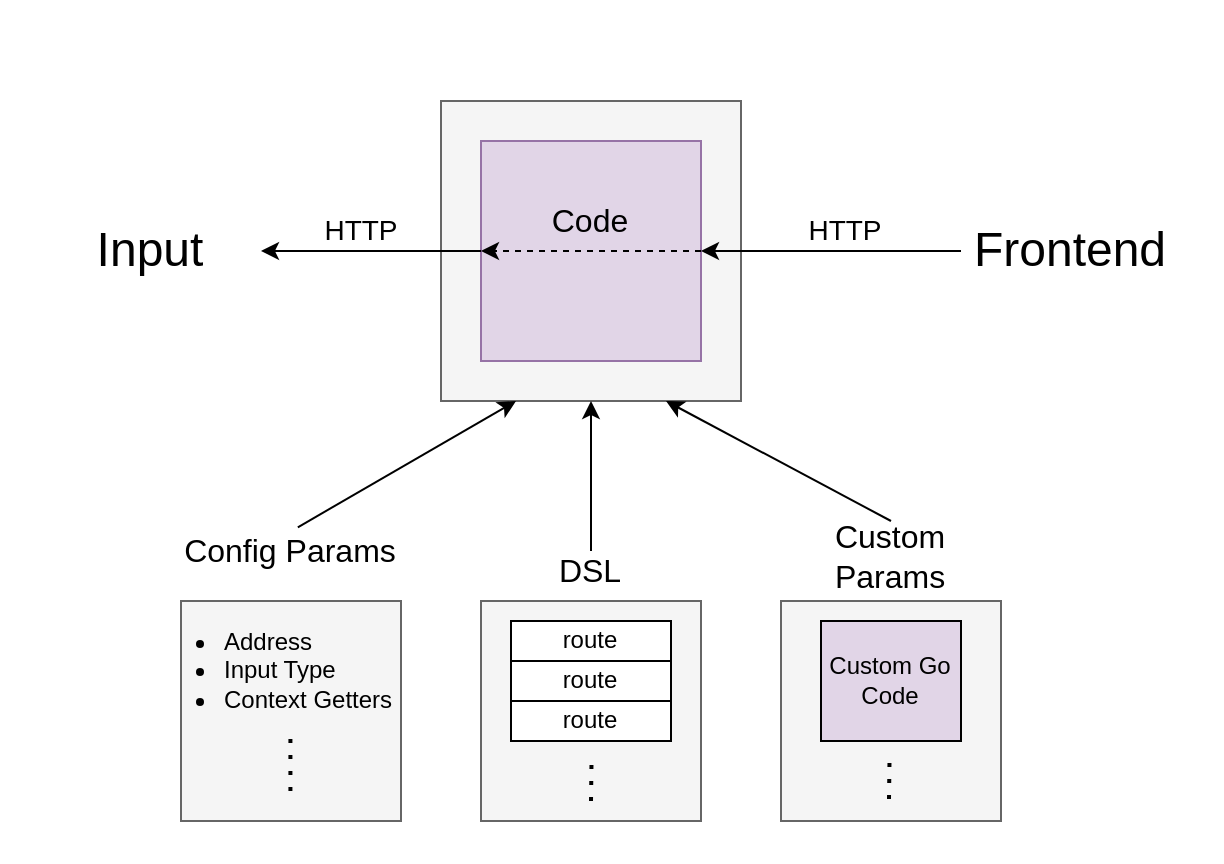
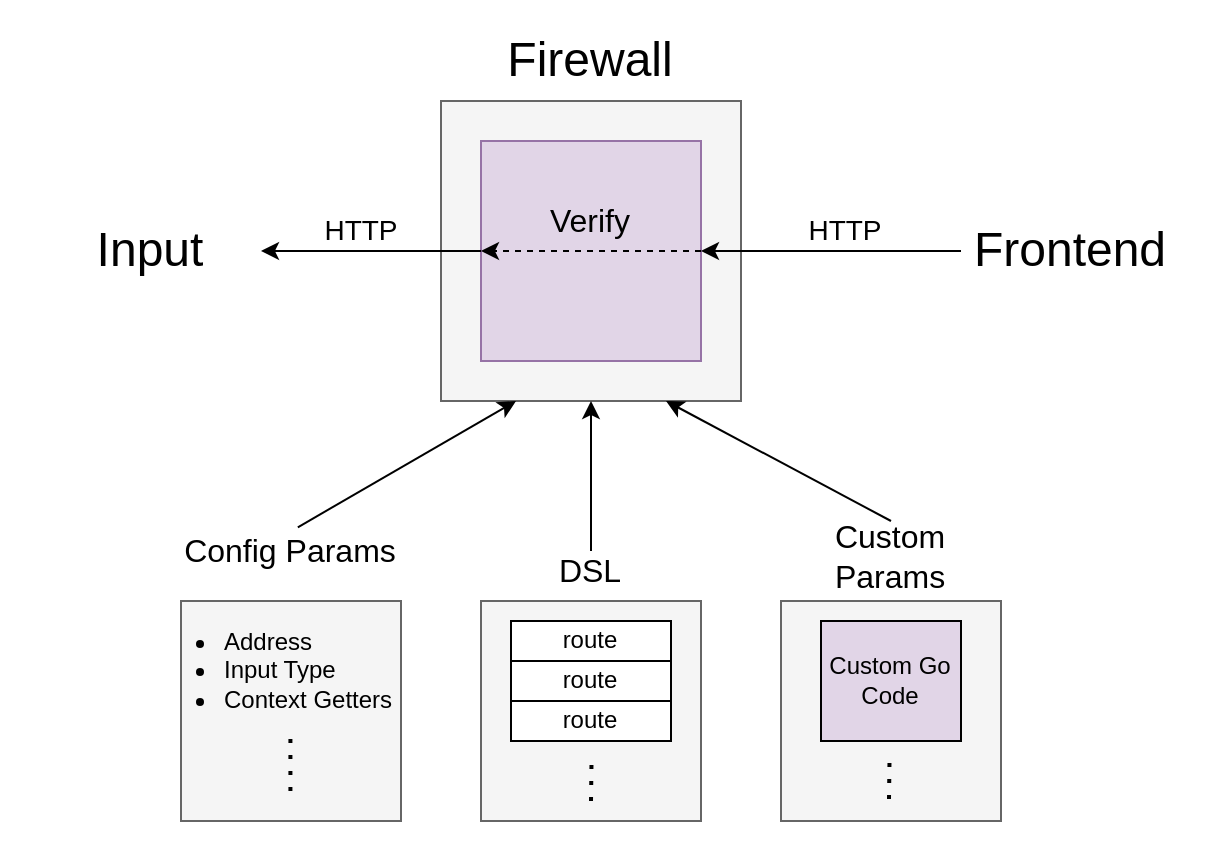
  <mxCell id="0" />
  <mxCell id="1" parent="0" />
  <mxCell id="2" value="" style="rounded=0;whiteSpace=wrap;html=1;fillColor=#f5f5f5;strokeColor=#666666;fontColor=#333333;" vertex="1" parent="1"><mxGeometry x="220" y="50" width="150" height="150" as="geometry" /></mxCell>
+ <mxCell id="3" value="&lt;font style=&quot;font-size: 24px&quot;&gt;Firewall&lt;/font&gt;" style="text;html=1;strokeColor=none;fillColor=none;align=center;verticalAlign=middle;whiteSpace=wrap;rounded=0;" vertex="1" parent="1"><mxGeometry x="220" y="20" width="150" height="20" as="geometry" /></mxCell>
  <mxCell id="4" value="" style="rounded=0;whiteSpace=wrap;html=1;fillColor=#e1d5e7;strokeColor=#9673a6;" vertex="1" parent="1"><mxGeometry x="240" y="70" width="110" height="110" as="geometry" /></mxCell>
- <mxCell id="5" value="&lt;font style=&quot;font-size: 16px&quot;&gt;Code&lt;/font&gt;" style="text;html=1;strokeColor=none;fillColor=none;align=center;verticalAlign=middle;whiteSpace=wrap;rounded=0;" vertex="1" parent="1"><mxGeometry x="220" y="100" width="150" height="20" as="geometry" /></mxCell>
+ <mxCell id="5" value="&lt;font style=&quot;font-size: 16px&quot;&gt;Verify&lt;/font&gt;" style="text;html=1;strokeColor=none;fillColor=none;align=center;verticalAlign=middle;whiteSpace=wrap;rounded=0;" vertex="1" parent="1"><mxGeometry x="220" y="100" width="150" height="20" as="geometry" /></mxCell>
  <mxCell id="6" value="&lt;font style=&quot;font-size: 24px&quot;&gt;Frontend&lt;/font&gt;" style="text;html=1;strokeColor=none;fillColor=none;align=center;verticalAlign=middle;whiteSpace=wrap;rounded=0;" vertex="1" parent="1"><mxGeometry x="480" y="107.5" width="110" height="35" as="geometry" /></mxCell>
  <mxCell id="7" value="&lt;font style=&quot;font-size: 24px&quot;&gt;Input&lt;/font&gt;" style="text;html=1;strokeColor=none;fillColor=none;align=center;verticalAlign=middle;whiteSpace=wrap;rounded=0;" vertex="1" parent="1"><mxGeometry x="20" y="115" width="110" height="20" as="geometry" /></mxCell>
  <mxCell id="8" value="" style="endArrow=classic;html=1;exitX=0;exitY=0.5;exitDx=0;exitDy=0;" edge="1" parent="1" source="6" target="4"><mxGeometry width="50" height="50" relative="1" as="geometry"><mxPoint x="478" y="126" as="sourcePoint" /><mxPoint x="360" y="90" as="targetPoint" /></mxGeometry></mxCell>
  <mxCell id="9" value="&lt;font style=&quot;font-size: 14px&quot;&gt;HTTP&lt;/font&gt;" style="edgeLabel;html=1;align=center;verticalAlign=middle;resizable=0;points=[];" vertex="1" connectable="0" parent="8"><mxGeometry x="0.294" y="-1" relative="1" as="geometry"><mxPoint x="25" y="-10" as="offset" /></mxGeometry></mxCell>
  <mxCell id="10" value="" style="endArrow=classic;html=1;entryX=0;entryY=0.5;entryDx=0;entryDy=0;exitX=1;exitY=0.5;exitDx=0;exitDy=0;dashed=1;" edge="1" parent="1" source="4" target="4"><mxGeometry width="50" height="50" relative="1" as="geometry"><mxPoint x="180" y="220" as="sourcePoint" /><mxPoint x="230" y="170" as="targetPoint" /></mxGeometry></mxCell>
  <mxCell id="11" value="" style="endArrow=classic;html=1;entryX=1;entryY=0.5;entryDx=0;entryDy=0;exitX=0;exitY=0.5;exitDx=0;exitDy=0;" edge="1" parent="1" source="4" target="7"><mxGeometry width="50" height="50" relative="1" as="geometry"><mxPoint x="180" y="220" as="sourcePoint" /><mxPoint x="230" y="170" as="targetPoint" /></mxGeometry></mxCell>
  <mxCell id="12" value="&lt;font style=&quot;font-size: 14px&quot;&gt;HTTP&lt;/font&gt;" style="edgeLabel;html=1;align=center;verticalAlign=middle;resizable=0;points=[];" vertex="1" connectable="0" parent="11"><mxGeometry x="0.497" y="-2" relative="1" as="geometry"><mxPoint x="21" y="-9" as="offset" /></mxGeometry></mxCell>
  <mxCell id="13" value="" style="rounded=0;whiteSpace=wrap;html=1;fillColor=#f5f5f5;strokeColor=#666666;fontColor=#333333;" vertex="1" parent="1"><mxGeometry x="90" y="300" width="110" height="110" as="geometry" /></mxCell>
  <mxCell id="14" value="" style="rounded=0;whiteSpace=wrap;html=1;fillColor=#f5f5f5;strokeColor=#666666;fontColor=#333333;" vertex="1" parent="1"><mxGeometry x="240" y="300" width="110" height="110" as="geometry" /></mxCell>
  <mxCell id="15" value="" style="rounded=0;whiteSpace=wrap;html=1;fillColor=#f5f5f5;strokeColor=#666666;fontColor=#333333;" vertex="1" parent="1"><mxGeometry x="390" y="300" width="110" height="110" as="geometry" /></mxCell>
  <mxCell id="16" value="&lt;font style=&quot;font-size: 16px&quot;&gt;Config Params&lt;/font&gt;" style="text;html=1;strokeColor=none;fillColor=none;align=center;verticalAlign=middle;whiteSpace=wrap;rounded=0;" vertex="1" parent="1"><mxGeometry x="90" y="265" width="110" height="20" as="geometry" /></mxCell>
  <mxCell id="17" value="&lt;font style=&quot;font-size: 16px&quot;&gt;DSL&lt;/font&gt;" style="text;html=1;strokeColor=none;fillColor=none;align=center;verticalAlign=middle;whiteSpace=wrap;rounded=0;" vertex="1" parent="1"><mxGeometry x="240" y="275" width="110" height="20" as="geometry" /></mxCell>
  <mxCell id="18" value="&lt;font style=&quot;font-size: 16px&quot;&gt;Custom Params&lt;/font&gt;" style="text;html=1;strokeColor=none;fillColor=none;align=center;verticalAlign=middle;whiteSpace=wrap;rounded=0;" vertex="1" parent="1"><mxGeometry x="390" y="260" width="110" height="35" as="geometry" /></mxCell>
  <mxCell id="19" value="&lt;ul&gt;&lt;li&gt;Address&lt;/li&gt;&lt;li&gt;Input Type&lt;br&gt;&lt;/li&gt;&lt;li&gt;Context Getters&lt;br&gt;&lt;/li&gt;&lt;/ul&gt;" style="text;strokeColor=none;fillColor=none;html=1;whiteSpace=wrap;verticalAlign=middle;overflow=hidden;" vertex="1" parent="1"><mxGeometry x="70" y="295" width="130" height="80" as="geometry" /></mxCell>
  <mxCell id="20" value="" style="endArrow=none;dashed=1;html=1;dashPattern=1 3;strokeWidth=2;" edge="1" parent="1"><mxGeometry width="50" height="50" relative="1" as="geometry"><mxPoint x="144.71" y="395" as="sourcePoint" /><mxPoint x="144.71" y="365" as="targetPoint" /><Array as="points"><mxPoint x="145" y="395" /></Array></mxGeometry></mxCell>
  <mxCell id="21" value="" style="rounded=0;whiteSpace=wrap;html=1;" vertex="1" parent="1"><mxGeometry x="255" y="310" width="80" height="20" as="geometry" /></mxCell>
  <mxCell id="22" value="route" style="text;html=1;strokeColor=none;fillColor=none;align=center;verticalAlign=middle;whiteSpace=wrap;rounded=0;" vertex="1" parent="1"><mxGeometry x="280" y="310" width="30" height="20" as="geometry" /></mxCell>
  <mxCell id="23" value="" style="rounded=0;whiteSpace=wrap;html=1;" vertex="1" parent="1"><mxGeometry x="255" y="330" width="80" height="20" as="geometry" /></mxCell>
  <mxCell id="24" value="route" style="text;html=1;strokeColor=none;fillColor=none;align=center;verticalAlign=middle;whiteSpace=wrap;rounded=0;" vertex="1" parent="1"><mxGeometry x="280" y="330" width="30" height="20" as="geometry" /></mxCell>
  <mxCell id="25" value="" style="rounded=0;whiteSpace=wrap;html=1;" vertex="1" parent="1"><mxGeometry x="255" y="350" width="80" height="20" as="geometry" /></mxCell>
  <mxCell id="26" value="route" style="text;html=1;strokeColor=none;fillColor=none;align=center;verticalAlign=middle;whiteSpace=wrap;rounded=0;" vertex="1" parent="1"><mxGeometry x="280" y="350" width="30" height="20" as="geometry" /></mxCell>
  <mxCell id="27" value="" style="endArrow=none;dashed=1;html=1;dashPattern=1 3;strokeWidth=2;" edge="1" parent="1"><mxGeometry width="50" height="50" relative="1" as="geometry"><mxPoint x="295" y="400" as="sourcePoint" /><mxPoint x="295.29" y="378" as="targetPoint" /><Array as="points"><mxPoint x="295.29" y="400" /></Array></mxGeometry></mxCell>
  <mxCell id="28" value="Custom Go Code" style="rounded=0;whiteSpace=wrap;html=1;fillColor=#e1d5e7;" vertex="1" parent="1"><mxGeometry x="410" y="310" width="70" height="60" as="geometry" /></mxCell>
  <mxCell id="29" value="" style="endArrow=none;dashed=1;html=1;dashPattern=1 3;strokeWidth=2;" edge="1" parent="1"><mxGeometry width="50" height="50" relative="1" as="geometry"><mxPoint x="444" y="399" as="sourcePoint" /><mxPoint x="444.29" y="377" as="targetPoint" /><Array as="points"><mxPoint x="444.29" y="399" /></Array></mxGeometry></mxCell>
  <mxCell id="30" value="" style="endArrow=classic;html=1;exitX=0.531;exitY=-0.093;exitDx=0;exitDy=0;exitPerimeter=0;entryX=0.25;entryY=1;entryDx=0;entryDy=0;" edge="1" parent="1" source="16" target="2"><mxGeometry width="50" height="50" relative="1" as="geometry"><mxPoint x="130" y="260" as="sourcePoint" /><mxPoint x="180" y="210" as="targetPoint" /></mxGeometry></mxCell>
  <mxCell id="31" value="" style="endArrow=classic;html=1;exitX=0.5;exitY=0;exitDx=0;exitDy=0;entryX=0.5;entryY=1;entryDx=0;entryDy=0;" edge="1" parent="1" source="17" target="2"><mxGeometry width="50" height="50" relative="1" as="geometry"><mxPoint x="360" y="250" as="sourcePoint" /><mxPoint x="410" y="200" as="targetPoint" /></mxGeometry></mxCell>
  <mxCell id="32" value="" style="endArrow=classic;html=1;exitX=0.5;exitY=0;exitDx=0;exitDy=0;entryX=0.75;entryY=1;entryDx=0;entryDy=0;" edge="1" parent="1" source="18" target="2"><mxGeometry width="50" height="50" relative="1" as="geometry"><mxPoint x="620" y="300" as="sourcePoint" /><mxPoint x="620" y="225" as="targetPoint" /></mxGeometry></mxCell>
